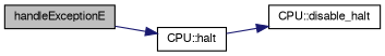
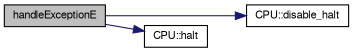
  digraph {
    rankdir=LR
    node [color=black fontname=FreeSans fontsize=10 shape=record]
    edge [color=midnightblue fontname=FreeSans fontsize=10 labelfontname=FreeSans labelfontsize=10 style=solid]
    n1 [fillcolor=grey75 fontcolor=black height=0.2 label=handleExceptionE style=filled width=0.4]
    n2 [height=0.2 label="CPU::disable_halt" width=0.4]
    n3 [height=0.2 label="CPU::halt" width=0.4]
-   n3 -> n2
+   n1 -> n2
    n1 -> n3
  }
